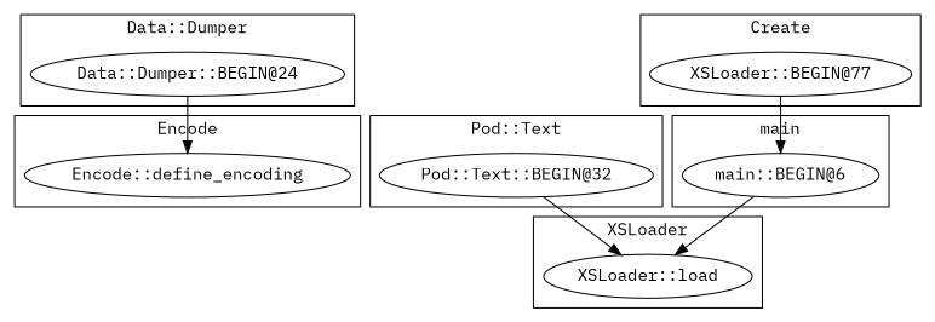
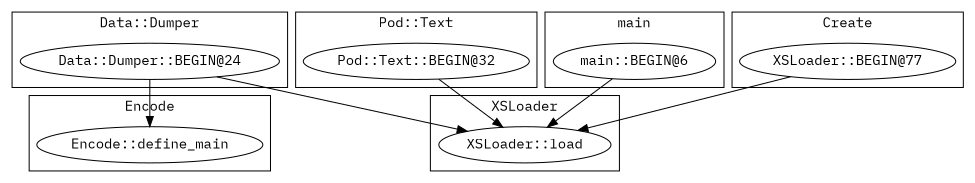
  digraph {
    fontname="IBM Plex Mono"
    node [fontname="IBM Plex Mono"]
    edge [fontname="IBM Plex Mono"]
-   "Encode::define_encoding"
+   "Encode::define_encoding" [label="Encode::define_main"]
    "Pod::Text::BEGIN@32"
    "Data::Dumper::BEGIN@24"
    "main::BEGIN@6"
    "XSLoader::load"
    n6 [label="XSLoader::BEGIN@77"]
    subgraph cluster_1 {
      label=Encode
      "Encode::define_encoding"
    }
    subgraph cluster_2 {
      label="Pod::Text"
      "Pod::Text::BEGIN@32"
    }
    subgraph cluster_3 {
      label="Data::Dumper"
      "Data::Dumper::BEGIN@24"
    }
    subgraph cluster_4 {
      label=main
      "main::BEGIN@6"
    }
    subgraph cluster_5 {
      label=XSLoader
      "XSLoader::load"
    }
    subgraph cluster_6 {
      label=Create
      n6
    }
    "Pod::Text::BEGIN@32" -> "XSLoader::load"
    "Data::Dumper::BEGIN@24" -> "Encode::define_encoding"
+   "Data::Dumper::BEGIN@24" -> "XSLoader::load"
    "main::BEGIN@6" -> "XSLoader::load"
-   n6 -> "main::BEGIN@6"
+   n6 -> "XSLoader::load"
  }
